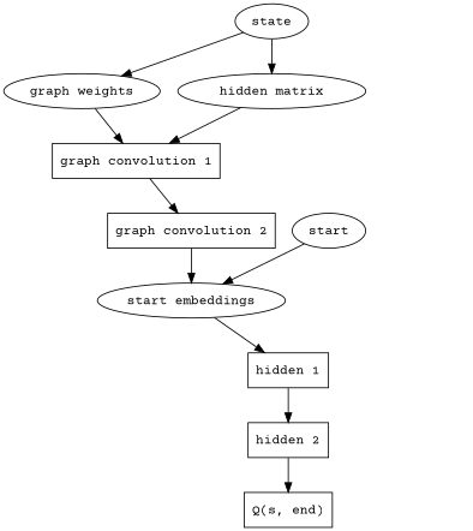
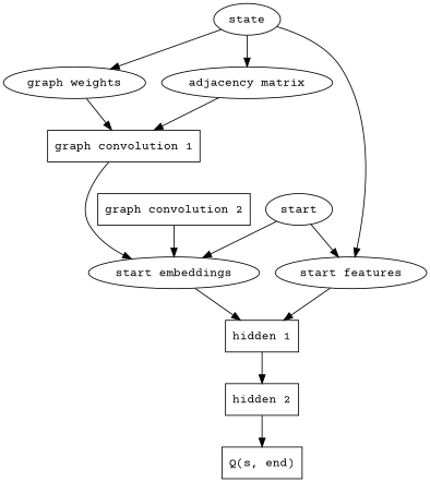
  digraph {
    fontname="Courier Prime"
    node [fontname="Courier Prime"]
    edge [fontname="Courier Prime"]
    n1 [label=state]
    n2 [label="graph weights"]
-   n3 [label="hidden matrix"]
+   n3 [label="adjacency matrix"]
+   n4 [label="start features"]
    n5 [label="graph convolution 1" shape=box]
    n6 [label="hidden 1" shape=box]
    n7 [label=start]
    n8 [label="start embeddings"]
    n9 [label="graph convolution 2" shape=box]
    n10 [label="hidden 2" shape=box]
    n11 [label="Q(s, end)" shape=box]
    n1 -> n2
    n1 -> n3
+   n1 -> n4
    n2 -> n5
    n3 -> n5
-   n5 -> n9
+   n4 -> n6
+   n5 -> n8
    n6 -> n10
+   n7 -> n4
    n7 -> n8
    n8 -> n6
    n9 -> n8
    n10 -> n11
  }
